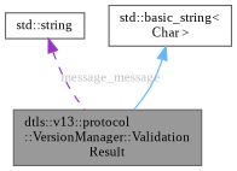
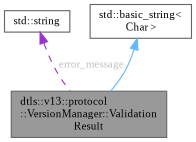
  digraph {
    fontname="Liberation Serif"
    node [color=gray40 fillcolor=white fontname="Liberation Serif" fontsize=10 shape=box style=filled]
    edge [dir=back fontname="Liberation Serif" fontsize=10 labelfontname=Helvetica labelfontsize=10]
    n1 [fillcolor=grey60 fontcolor=black height=0.2 label="dtls::v13::protocol\l::VersionManager::Validation\lResult" width=0.4]
    n2 [height=0.2 label="std::string" width=0.4]
    n3 [height=0.2 label="std::basic_string\<\l Char \>" width=0.4]
-   n2 -> n1 [color=darkorchid3 fontcolor=grey label=" message_message" style=dashed]
+   n2 -> n1 [color=darkorchid3 fontcolor=grey label=" error_message" style=dashed]
    n3 -> n1 [color=steelblue1 style=solid]
  }
